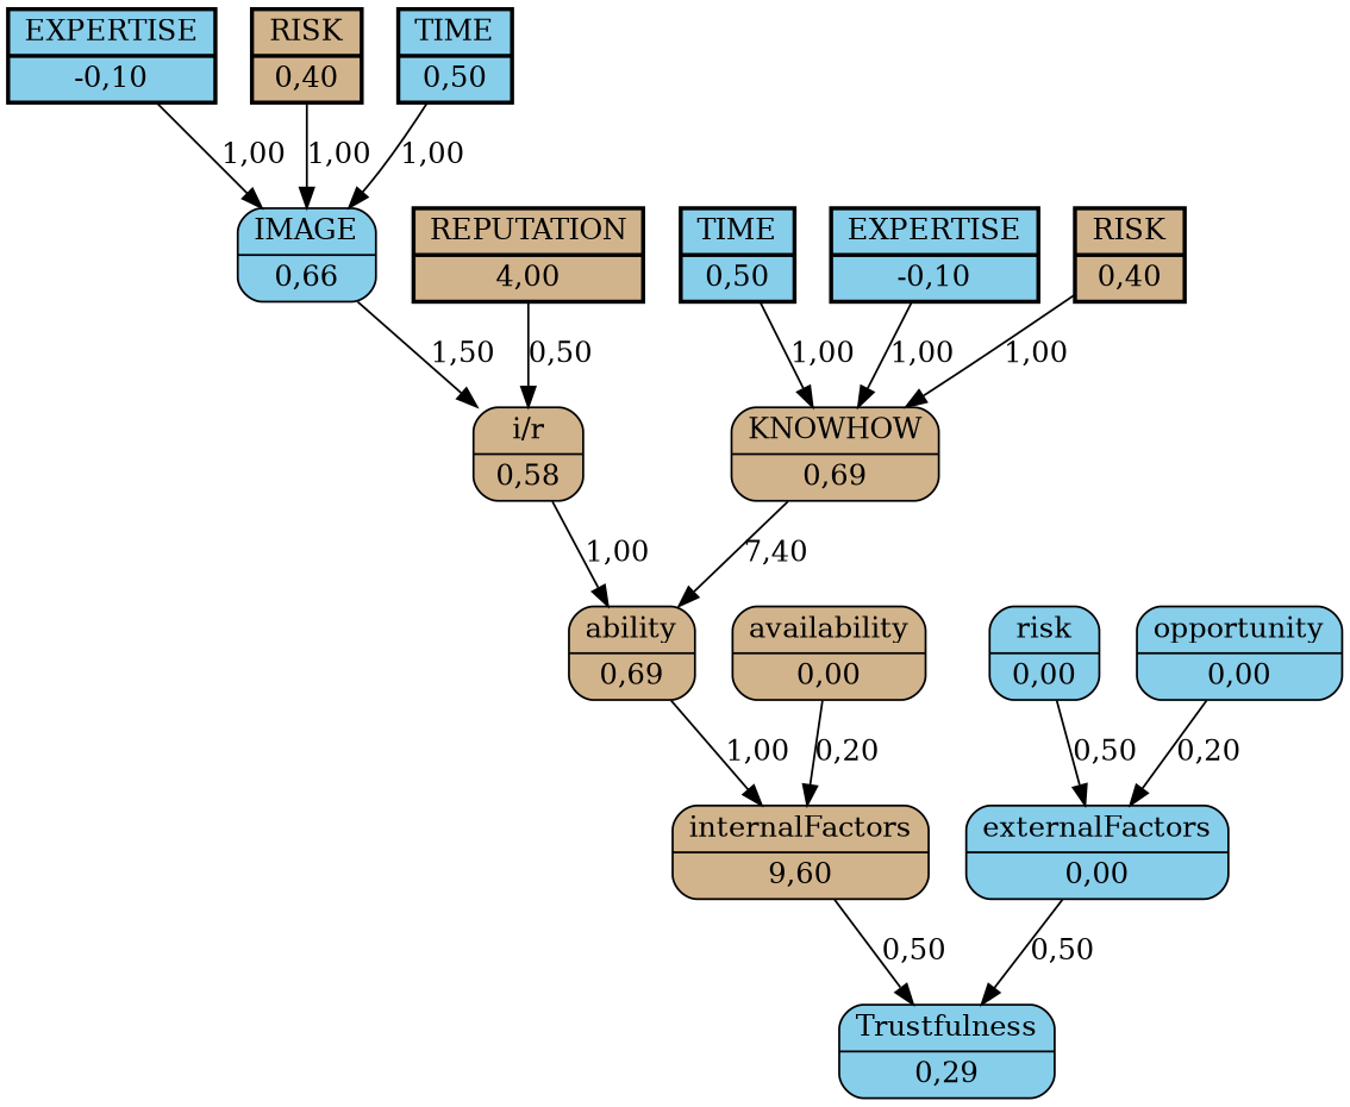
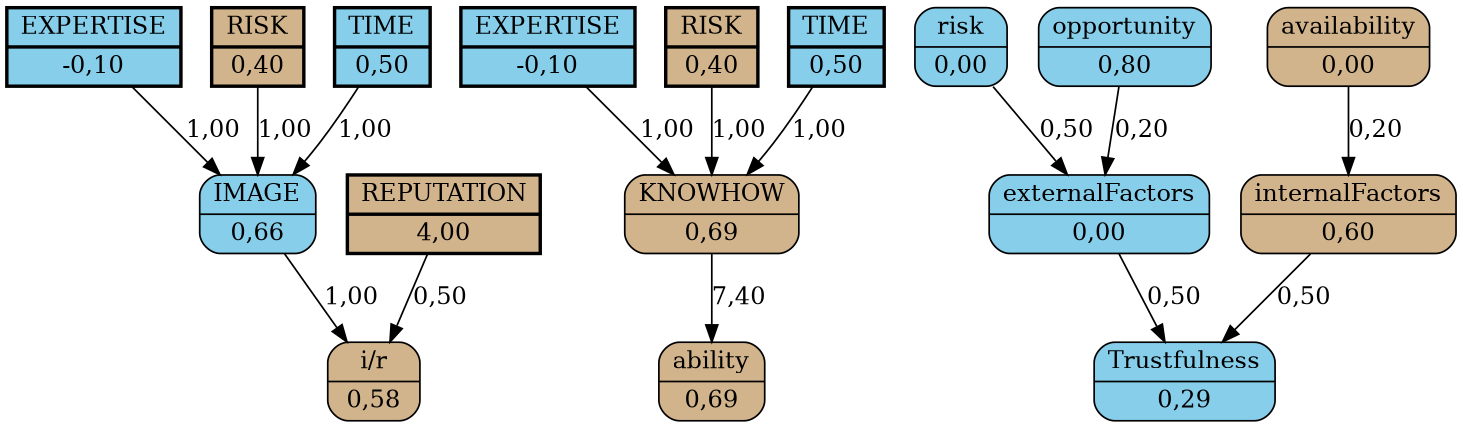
  digraph {
    node [fillcolor=skyblue shape=record style="rounded,filled"]
    n1 [label="{EXPERTISE | -0,10}" penwidth=2 peripheries=2 style="bold,filled"]
    n2 [label="{IMAGE | 0,66}"]
    n3 [fillcolor=tan label="{i/r | 0,58}"]
    n4 [fillcolor=tan label="{RISK | 0,40}" penwidth=2 peripheries=2 style="bold,filled"]
    n5 [label="{TIME | 0,50}" penwidth=2 peripheries=2 style="bold,filled"]
    n6 [fillcolor=tan label="{REPUTATION | 4,00}" penwidth=2 peripheries=2 style="bold,filled"]
    n7 [fillcolor=tan label="{ability | 0,69}"]
    n8 [label="{EXPERTISE | -0,10}" penwidth=2 peripheries=2 style="bold,filled"]
    n9 [fillcolor=tan label="{KNOWHOW | 0,69}"]
    n10 [fillcolor=tan label="{RISK | 0,40}" penwidth=2 peripheries=2 style="bold,filled"]
    n11 [label="{TIME | 0,50}" penwidth=2 peripheries=2 style="bold,filled"]
-   n12 [fillcolor=tan label="{internalFactors | 9,60}"]
+   n12 [fillcolor=tan label="{internalFactors | 0,60}"]
    n13 [label="{Trustfulness | 0,29}"]
    n14 [fillcolor=tan label="{availability | 0,00}"]
    n15 [label="{risk | 0,00}"]
    n16 [label="{externalFactors | 0,00}"]
-   n17 [label="{opportunity | 0,00}"]
+   n17 [label="{opportunity | 0,80}"]
    n1 -> n2 [label="1,00"]
-   n2 -> n3 [label="1,50"]
-   n3 -> n7 [label="1,00"]
+   n2 -> n3 [label="1,00"]
    n4 -> n2 [label="1,00"]
    n5 -> n2 [label="1,00"]
    n6 -> n3 [label="0,50"]
-   n7 -> n12 [label="1,00"]
    n8 -> n9 [label="1,00"]
    n9 -> n7 [label="7,40"]
    n10 -> n9 [label="1,00"]
    n11 -> n9 [label="1,00"]
    n12 -> n13 [label="0,50"]
    n14 -> n12 [label="0,20"]
    n15 -> n16 [label="0,50"]
    n16 -> n13 [label="0,50"]
    n17 -> n16 [label="0,20"]
  }
